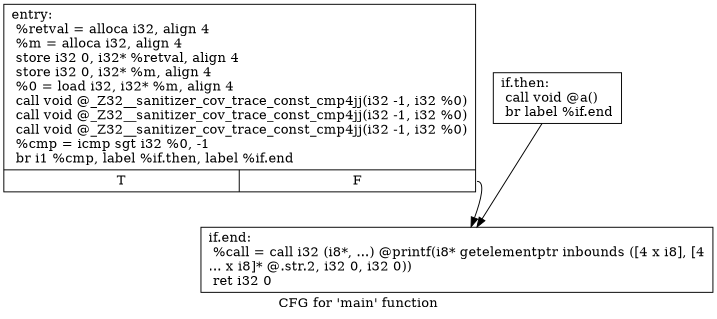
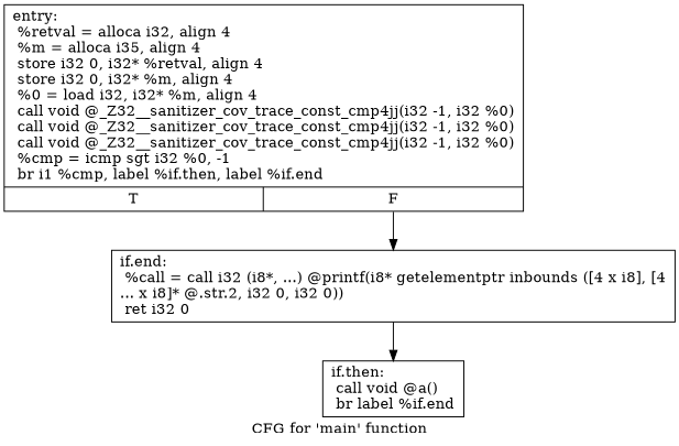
  digraph {
    label="CFG for 'main' function"
    node [shape=record]
-   n1 [label="{entry:\l  %retval = alloca i32, align 4\l  %m = alloca i32, align 4\l  store i32 0, i32* %retval, align 4\l  store i32 0, i32* %m, align 4\l  %0 = load i32, i32* %m, align 4\l  call void @_Z32__sanitizer_cov_trace_const_cmp4jj(i32 -1, i32 %0)\l  call void @_Z32__sanitizer_cov_trace_const_cmp4jj(i32 -1, i32 %0)\l  call void @_Z32__sanitizer_cov_trace_const_cmp4jj(i32 -1, i32 %0)\l  %cmp = icmp sgt i32 %0, -1\l  br i1 %cmp, label %if.then, label %if.end\l|{<s0>T|<s1>F}}"]
+   n1 [label="{entry:\l  %retval = alloca i32, align 4\l  %m = alloca i35, align 4\l  store i32 0, i32* %retval, align 4\l  store i32 0, i32* %m, align 4\l  %0 = load i32, i32* %m, align 4\l  call void @_Z32__sanitizer_cov_trace_const_cmp4jj(i32 -1, i32 %0)\l  call void @_Z32__sanitizer_cov_trace_const_cmp4jj(i32 -1, i32 %0)\l  call void @_Z32__sanitizer_cov_trace_const_cmp4jj(i32 -1, i32 %0)\l  %cmp = icmp sgt i32 %0, -1\l  br i1 %cmp, label %if.then, label %if.end\l|{<s0>T|<s1>F}}"]
    n2 [label="{if.end:                                           \l  %call = call i32 (i8*, ...) @printf(i8* getelementptr inbounds ([4 x i8], [4\l... x i8]* @.str.2, i32 0, i32 0))\l  ret i32 0\l}"]
    n3 [label="{if.then:                                          \l  call void @a()\l  br label %if.end\l}"]
    n1 -> n2 [tailport=s1]
-   n3 -> n2
+   n2 -> n3
  }
